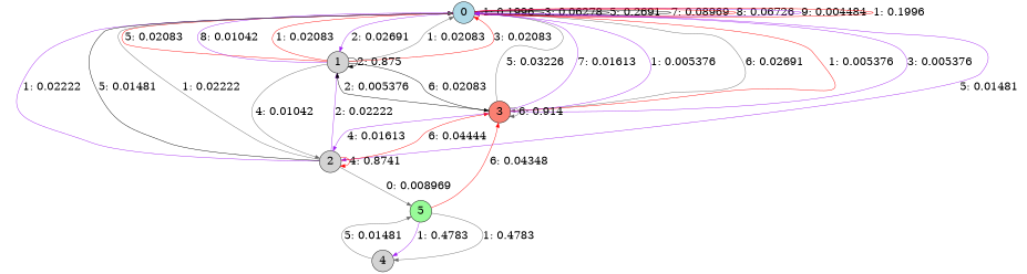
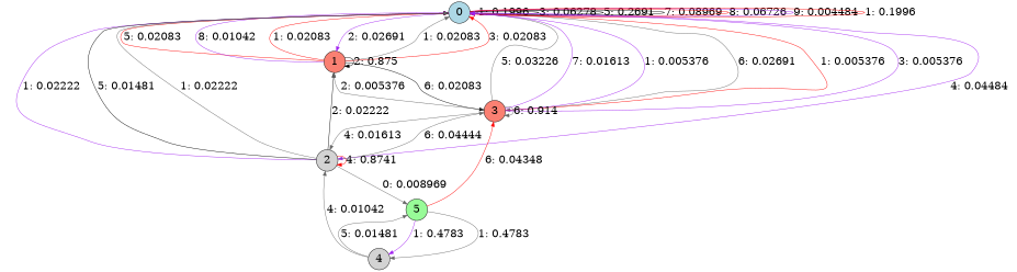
  digraph {
    node [fillcolor=salmon fontsize=24 shape=circle style=filled]
    edge [color=gray40 fontsize=24]
    0 [fillcolor=lightblue]
-   1 [fillcolor=lightgrey]
+   1
    2 [fillcolor=lightgrey]
    3
    5 [fillcolor=palegreen]
    4 [fillcolor=lightgrey]
    0 -> 0 [label="1: 0.1996   "]
    0 -> 0 [color=black label="3: 0.06278  "]
    0 -> 0 [color=black label="5: 0.2691   "]
    0 -> 0 [color=black label="7: 0.08969  "]
    0 -> 0 [color=red label="8: 0.06726  "]
    0 -> 0 [color=purple label="9: 0.004484  "]
    0 -> 0 [color=red label="1: 0.1996   "]
    0 -> 1 [color=purple label="2: 0.02691  "]
-   0 -> 2 [color=purple label="5: 0.01481  "]
+   0 -> 2 [color=purple label="4: 0.04484  "]
    0 -> 3 [label="6: 0.02691  "]
    1 -> 0 [label="1: 0.02083  "]
    1 -> 0 [color=red label="3: 0.02083  "]
    1 -> 0 [color=red label="5: 0.02083  "]
    1 -> 0 [color=purple label="8: 0.01042  "]
    1 -> 0 [color=red label="1: 0.02083  "]
    1 -> 1 [color=black label="2: 0.875    "]
-   1 -> 2 [label="4: 0.01042  "]
+   4 -> 2 [label="4: 0.01042  "]
    1 -> 3 [color=black label="6: 0.02083  "]
    2 -> 0 [color=purple label="1: 0.02222  "]
    2 -> 0 [color=black label="5: 0.01481  "]
    2 -> 0 [label="1: 0.02222  "]
-   2 -> 1 [color=purple label="2: 0.02222  "]
+   2 -> 1 [color=black label="2: 0.02222  "]
    2 -> 2 [color=red label="4: 0.8741   "]
-   2 -> 3 [color=red label="6: 0.04444  "]
+   2 -> 3 [label="6: 0.04444  "]
    2 -> 5 [label="0: 0.008969  "]
    3 -> 0 [color=red label="1: 0.005376  "]
    3 -> 0 [color=purple label="3: 0.005376  "]
    3 -> 0 [label="5: 0.03226  "]
    3 -> 0 [color=purple label="7: 0.01613  "]
    3 -> 0 [color=purple label="1: 0.005376  "]
-   3 -> 1 [color=black label="2: 0.005376  "]
-   3 -> 2 [color=purple label="4: 0.01613  "]
+   3 -> 1 [label="2: 0.005376  "]
+   3 -> 2 [label="4: 0.01613  "]
    3 -> 3 [label="6: 0.914    "]
    5 -> 3 [color=red label="6: 0.04348  "]
    5 -> 4 [color=purple label="1: 0.4783   "]
    5 -> 4 [label="1: 0.4783   "]
    4 -> 5 [label="5: 0.01481  "]
  }
